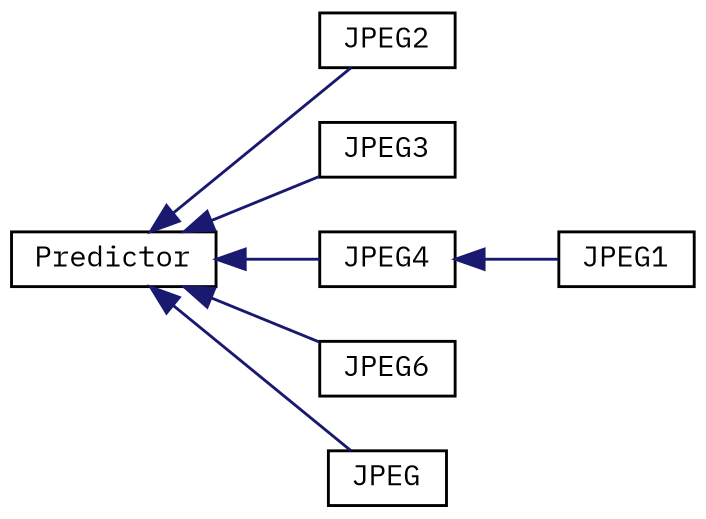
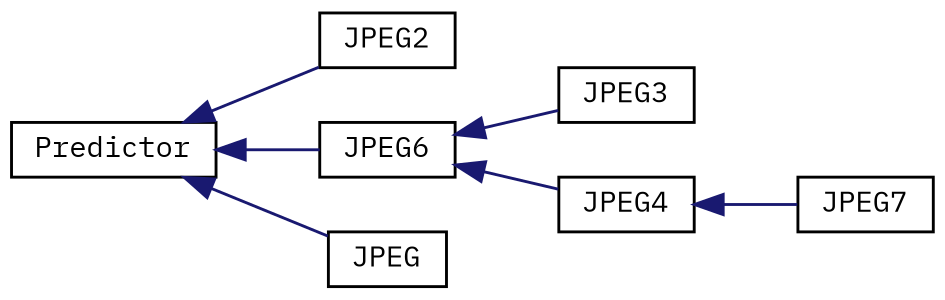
  digraph {
    fontname="IBM Plex Mono"
    rankdir=LR
    node [color=black fillcolor=white fontname="IBM Plex Mono" fontsize=10 shape=record style=filled]
    edge [color=midnightblue dir=back fontname="IBM Plex Mono" fontsize=10 labelfontname=Helvetica labelfontsize=10 style=solid]
    n1 [height=0.2 label=Predictor width=0.4]
    n2 [height=0.2 label=JPEG2 width=0.4]
    n3 [height=0.2 label=JPEG3 width=0.4]
    n4 [height=0.2 label=JPEG4 width=0.4]
    n5 [height=0.2 label=JPEG6 width=0.4]
    n6 [height=0.2 label=JPEG width=0.4]
-   n7 [height=0.2 label=JPEG1 width=0.4]
+   n7 [height=0.2 label=JPEG7 width=0.4]
    n1 -> n2
-   n1 -> n3
-   n1 -> n4
+   n5 -> n3
+   n5 -> n4
    n1 -> n5
    n1 -> n6
    n4 -> n7
  }
